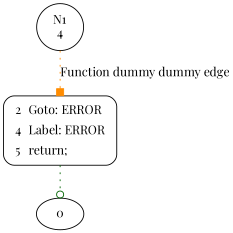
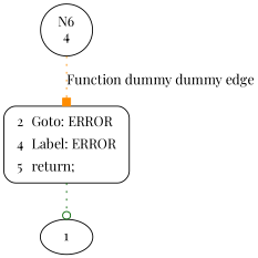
  digraph {
    fontname="Playfair Display"
    node [fontname="Playfair Display"]
    edge [fontname="Playfair Display" style=dotted]
-   n1 [label="N1\n4" shape=circle]
+   n1 [label="N6\n4" shape=circle]
    n2 [fillcolor=white label=<<table border="0" cellborder="0" cellpadding="3" bgcolor="white"><tr><td align="right">2</td><td align="left">Goto: ERROR</td></tr><tr><td align="right">4</td><td align="left">Label: ERROR</td></tr><tr><td align="right">5</td><td align="left">return;</td></tr></table>> penwidth=1 shape=Mrecord style="filled,bold"]
-   0
+   0 [label=1]
    n1 -> n2 [arrowhead=box color=darkorange label="Function dummy dummy edge"]
    n2 -> 0 [arrowhead=odot color=darkgreen]
  }
